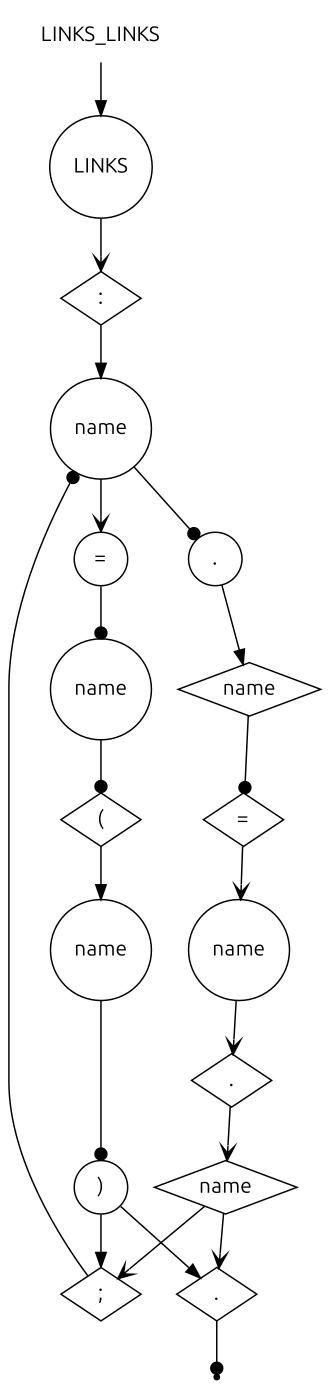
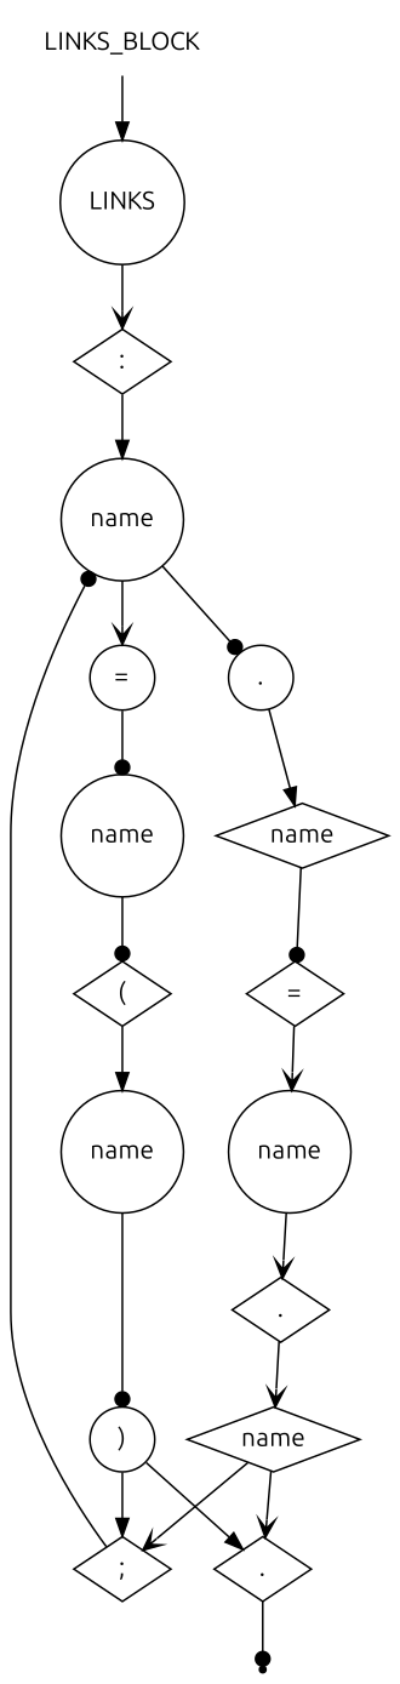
  digraph {
    fontname=Ubuntu
    node [shape=circle fontname=Ubuntu]
    edge [arrowhead=vee fontname=Ubuntu]
-   n1 [label=LINKS_LINKS shape=plaintext]
+   n1 [label=LINKS_BLOCK shape=plaintext]
    n2 [label=LINKS]
    n3 [label=":" shape=diamond]
    n4 [label=name]
    n5 [label="="]
    n6 [label="."]
    n7 [label=name]
    n8 [label="(" shape=diamond]
    n9 [label=name shape=diamond]
    n10 [label="=" shape=diamond]
    n11 [label=name]
    n12 [label="." shape=diamond]
    n13 [label=name shape=diamond]
    n14 [label=";" shape=diamond]
    n15 [label="." shape=diamond]
    end [shape=point]
    n17 [label=name]
    n18 [label=")"]
    n1 -> n2 [arrowhead=normal]
    n2 -> n3
    n3 -> n4 [arrowhead=normal]
    n4 -> n5
    n4 -> n6 [arrowhead=dot]
    n5 -> n7 [arrowhead=dot]
    n6 -> n9 [arrowhead=normal]
    n7 -> n8 [arrowhead=dot]
    n8 -> n17 [arrowhead=normal]
    n9 -> n10 [arrowhead=dot]
    n10 -> n11
    n11 -> n12
    n12 -> n13
    n13 -> n14
    n13 -> n15
    n14 -> n4 [arrowhead=dot]
    n15 -> end [arrowhead=dot]
    n17 -> n18 [arrowhead=dot]
    n18 -> n14 [arrowhead=normal]
    n18 -> n15 [arrowhead=normal]
  }
